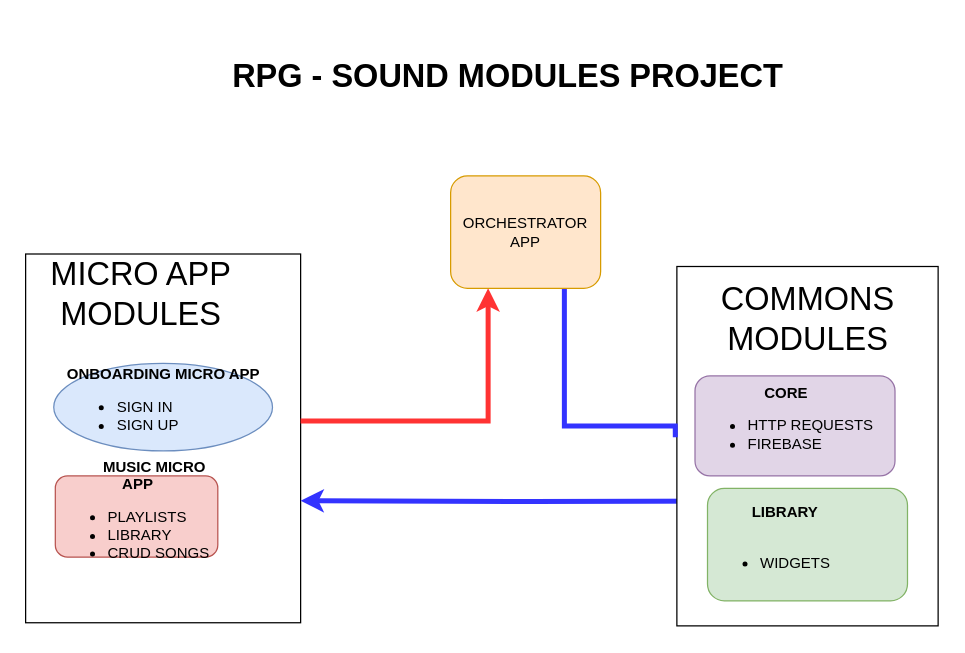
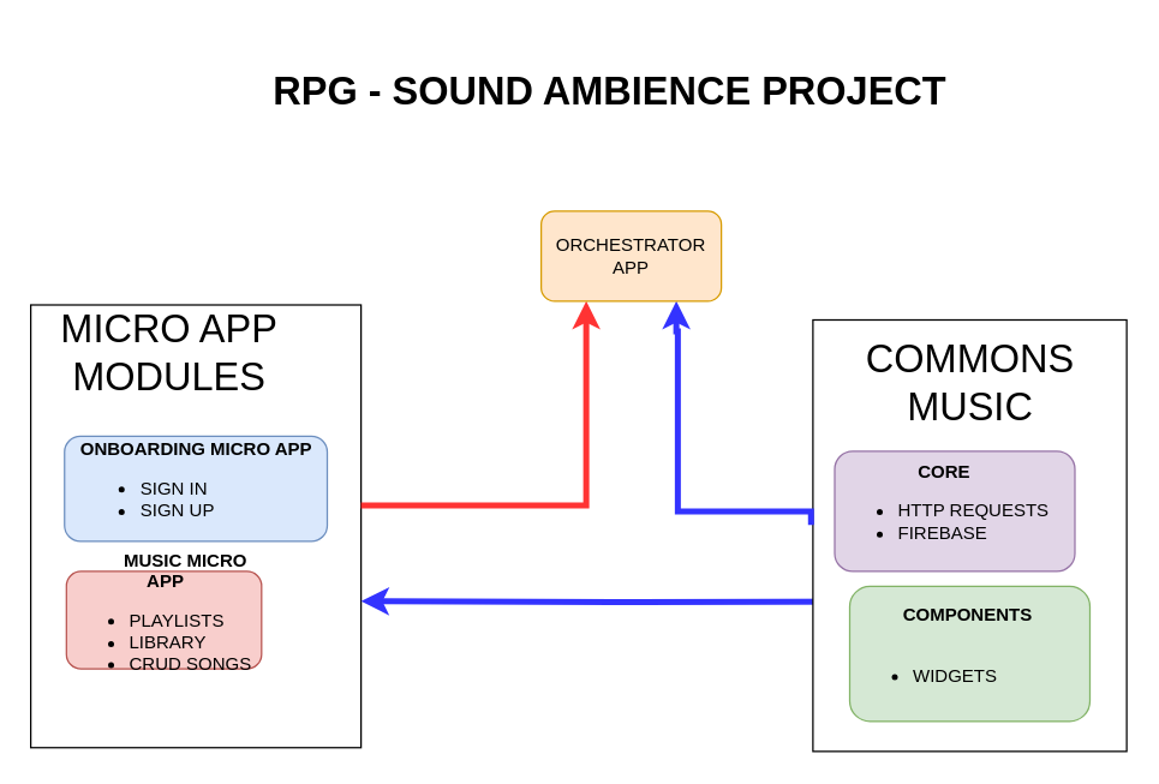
  <mxCell id="0" />
  <mxCell id="1" parent="0" />
  <mxCell id="2" value="" style="rounded=0;whiteSpace=wrap;html=1;fontSize=26;" vertex="1" parent="1"><mxGeometry x="20" y="202.5" width="220" height="295" as="geometry" /></mxCell>
  <mxCell id="3" style="edgeStyle=orthogonalEdgeStyle;rounded=0;orthogonalLoop=1;jettySize=auto;html=1;fontSize=26;startArrow=none;startFill=0;endArrow=classic;endFill=1;strokeColor=#3333FF;strokeWidth=4;entryX=1;entryY=0.669;entryDx=0;entryDy=0;entryPerimeter=0;" edge="1" parent="1" target="2"><mxGeometry relative="1" as="geometry"><mxPoint x="610" y="400" as="sourcePoint" /><mxPoint x="300" y="390" as="targetPoint" /><Array as="points" /></mxGeometry></mxCell>
  <mxCell id="4" value="" style="rounded=0;whiteSpace=wrap;html=1;fontSize=26;" vertex="1" parent="1"><mxGeometry x="541" y="212.5" width="209" height="287.5" as="geometry" /></mxCell>
  <mxCell id="5" style="edgeStyle=orthogonalEdgeStyle;rounded=0;orthogonalLoop=1;jettySize=auto;html=1;exitX=0.25;exitY=1;exitDx=0;exitDy=0;entryX=1;entryY=0.453;entryDx=0;entryDy=0;entryPerimeter=0;fontSize=26;startArrow=classic;startFill=1;endArrow=none;endFill=0;strokeColor=#FF3333;strokeWidth=4;" edge="1" parent="1" source="7" target="2"><mxGeometry relative="1" as="geometry" /></mxCell>
  <mxCell id="6" style="edgeStyle=orthogonalEdgeStyle;rounded=0;orthogonalLoop=1;jettySize=auto;html=1;exitX=0.75;exitY=1;exitDx=0;exitDy=0;entryX=-0.006;entryY=0.475;entryDx=0;entryDy=0;entryPerimeter=0;fontSize=26;startArrow=classic;startFill=1;endArrow=none;endFill=0;strokeColor=#3333FF;strokeWidth=4;" edge="1" parent="1" source="7" target="4"><mxGeometry relative="1" as="geometry"><Array as="points"><mxPoint x="450" y="220" /><mxPoint x="451" y="220" /><mxPoint x="451" y="340" /><mxPoint x="540" y="340" /></Array></mxGeometry></mxCell>
- <mxCell id="7" value="ORCHESTRATOR APP" style="rounded=1;whiteSpace=wrap;html=1;fillColor=#ffe6cc;strokeColor=#d79b00;" vertex="1" parent="1"><mxGeometry x="360" y="140" width="120" height="90" as="geometry" /></mxCell>
- <mxCell id="8" value="&lt;b&gt;&amp;nbsp; &amp;nbsp; &amp;nbsp; &amp;nbsp; &amp;nbsp; LIBRARY&lt;/b&gt;&lt;br&gt;&lt;br&gt;&lt;div style=&quot;&quot;&gt;&lt;ul&gt;&lt;li style=&quot;&quot;&gt;WIDGETS&lt;/li&gt;&lt;/ul&gt;&lt;/div&gt;" style="rounded=1;whiteSpace=wrap;html=1;fillColor=#d5e8d4;strokeColor=#82b366;align=left;" vertex="1" parent="1"><mxGeometry x="565.5" y="390" width="160" height="90" as="geometry" /></mxCell>
- <mxCell id="9" value="&lt;b&gt;ONBOARDING MICRO APP&lt;/b&gt;&lt;br&gt;&lt;div style=&quot;text-align: left;&quot;&gt;&lt;ul&gt;&lt;li&gt;&lt;span style=&quot;background-color: initial;&quot;&gt;SIGN IN&lt;/span&gt;&lt;/li&gt;&lt;li&gt;&lt;span style=&quot;background-color: initial;&quot;&gt;SIGN UP&lt;/span&gt;&lt;/li&gt;&lt;/ul&gt;&lt;/div&gt;" style="ellipse;whiteSpace=wrap;html=1;fillColor=#dae8fc;strokeColor=#6c8ebf;" vertex="1" parent="1"><mxGeometry x="42.5" y="290" width="175" height="70" as="geometry" /></mxCell>
+ <mxCell id="7" value="ORCHESTRATOR APP" style="rounded=1;whiteSpace=wrap;html=1;fillColor=#ffe6cc;strokeColor=#d79b00;" vertex="1" parent="1"><mxGeometry x="360" y="140" width="120" height="60" as="geometry" /></mxCell>
+ <mxCell id="8" value="&lt;b&gt;&amp;nbsp; &amp;nbsp; &amp;nbsp; &amp;nbsp; &amp;nbsp; COMPONENTS&lt;/b&gt;&lt;br&gt;&lt;br&gt;&lt;div style=&quot;&quot;&gt;&lt;ul&gt;&lt;li style=&quot;&quot;&gt;WIDGETS&lt;/li&gt;&lt;/ul&gt;&lt;/div&gt;" style="rounded=1;whiteSpace=wrap;html=1;fillColor=#d5e8d4;strokeColor=#82b366;align=left;" vertex="1" parent="1"><mxGeometry x="565.5" y="390" width="160" height="90" as="geometry" /></mxCell>
+ <mxCell id="9" value="&lt;b&gt;ONBOARDING MICRO APP&lt;/b&gt;&lt;br&gt;&lt;div style=&quot;text-align: left;&quot;&gt;&lt;ul&gt;&lt;li&gt;&lt;span style=&quot;background-color: initial;&quot;&gt;SIGN IN&lt;/span&gt;&lt;/li&gt;&lt;li&gt;&lt;span style=&quot;background-color: initial;&quot;&gt;SIGN UP&lt;/span&gt;&lt;/li&gt;&lt;/ul&gt;&lt;/div&gt;" style="rounded=1;whiteSpace=wrap;html=1;fillColor=#dae8fc;strokeColor=#6c8ebf;" vertex="1" parent="1"><mxGeometry x="42.5" y="290" width="175" height="70" as="geometry" /></mxCell>
  <mxCell id="10" value="&lt;div style=&quot;text-align: center;&quot;&gt;&lt;b style=&quot;background-color: initial;&quot;&gt;&amp;nbsp; &amp;nbsp; &amp;nbsp; &amp;nbsp; MUSIC MICRO APP&lt;/b&gt;&lt;/div&gt;&lt;ul style=&quot;&quot;&gt;&lt;li style=&quot;&quot;&gt;PLAYLISTS&lt;/li&gt;&lt;li style=&quot;&quot;&gt;LIBRARY&lt;/li&gt;&lt;li style=&quot;&quot;&gt;CRUD SONGS&lt;/li&gt;&lt;/ul&gt;" style="rounded=1;whiteSpace=wrap;html=1;fillColor=#f8cecc;strokeColor=#b85450;align=left;" vertex="1" parent="1"><mxGeometry x="43.75" y="380" width="130" height="65" as="geometry" /></mxCell>
- <mxCell id="11" value="&lt;b&gt;&lt;font style=&quot;font-size: 26px;&quot;&gt;RPG - SOUND MODULES PROJECT&lt;/font&gt;&lt;/b&gt;" style="text;html=1;strokeColor=none;fillColor=none;align=center;verticalAlign=middle;whiteSpace=wrap;rounded=0;" vertex="1" parent="1"><mxGeometry x="151" y="20" width="510" height="80" as="geometry" /></mxCell>
+ <mxCell id="11" value="&lt;b&gt;&lt;font style=&quot;font-size: 26px;&quot;&gt;RPG - SOUND AMBIENCE PROJECT&lt;/font&gt;&lt;/b&gt;" style="text;html=1;strokeColor=none;fillColor=none;align=center;verticalAlign=middle;whiteSpace=wrap;rounded=0;" vertex="1" parent="1"><mxGeometry x="151" y="20" width="510" height="80" as="geometry" /></mxCell>
  <mxCell id="12" value="&lt;b&gt;&amp;nbsp; &amp;nbsp; &amp;nbsp; &amp;nbsp; &amp;nbsp; &amp;nbsp; &amp;nbsp; &amp;nbsp; CORE&lt;/b&gt;&lt;br&gt;&lt;ul style=&quot;&quot;&gt;&lt;li style=&quot;&quot;&gt;HTTP REQUESTS&lt;/li&gt;&lt;li style=&quot;&quot;&gt;FIREBASE&lt;/li&gt;&lt;/ul&gt;" style="rounded=1;whiteSpace=wrap;html=1;fillColor=#e1d5e7;strokeColor=#9673a6;align=left;" vertex="1" parent="1"><mxGeometry x="555.5" y="300" width="160" height="80" as="geometry" /></mxCell>
- <mxCell id="13" value="COMMONS&lt;br&gt;MODULES" style="text;html=1;strokeColor=none;fillColor=none;align=center;verticalAlign=middle;whiteSpace=wrap;rounded=0;fontSize=26;" vertex="1" parent="1"><mxGeometry x="580.5" y="230" width="130" height="50" as="geometry" /></mxCell>
+ <mxCell id="13" value="COMMONS&lt;br&gt;MUSIC" style="text;html=1;strokeColor=none;fillColor=none;align=center;verticalAlign=middle;whiteSpace=wrap;rounded=0;fontSize=26;" vertex="1" parent="1"><mxGeometry x="580.5" y="230" width="130" height="50" as="geometry" /></mxCell>
  <mxCell id="14" value="MICRO APP&lt;br&gt;MODULES" style="text;html=1;strokeColor=none;fillColor=none;align=center;verticalAlign=middle;whiteSpace=wrap;rounded=0;fontSize=26;" vertex="1" parent="1"><mxGeometry x="25" y="210" width="175" height="50" as="geometry" /></mxCell>
